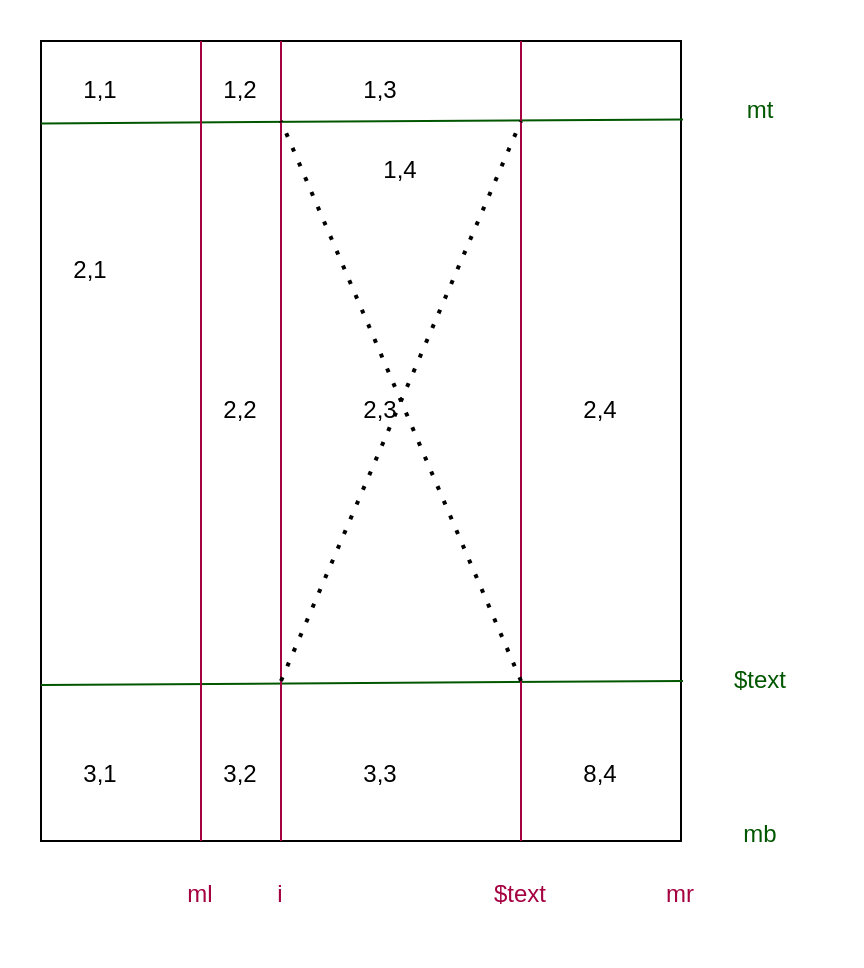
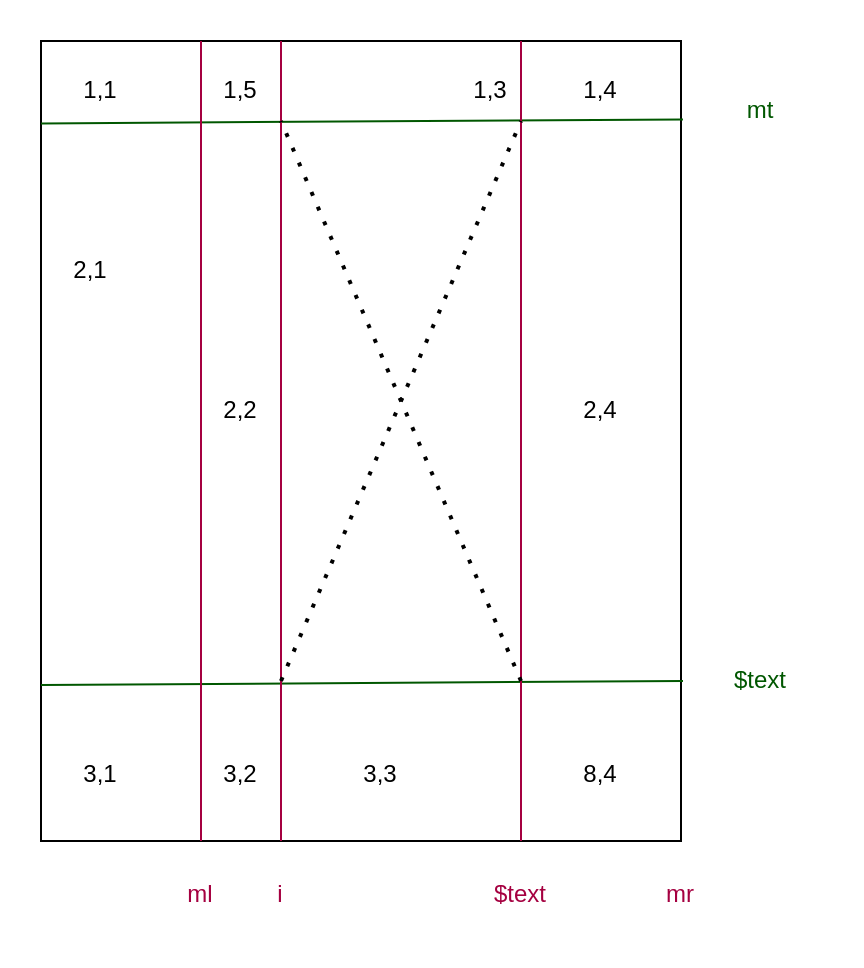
  <mxCell id="0" />
  <mxCell id="1" parent="0" />
  <mxCell id="2" value="" style="rounded=0;whiteSpace=wrap;html=1;" vertex="1" parent="1"><mxGeometry x="20" y="20" width="320" height="400" as="geometry" /></mxCell>
  <mxCell id="3" value="" style="endArrow=none;html=1;rounded=0;exitX=0;exitY=0.103;exitDx=0;exitDy=0;exitPerimeter=0;entryX=1.003;entryY=0.098;entryDx=0;entryDy=0;entryPerimeter=0;fillColor=#008a00;strokeColor=#005700;" edge="1" parent="1" source="2" target="2"><mxGeometry width="50" height="50" relative="1" as="geometry"><mxPoint x="420" y="120" as="sourcePoint" /><mxPoint x="470" y="70" as="targetPoint" /></mxGeometry></mxCell>
  <mxCell id="4" value="" style="endArrow=none;html=1;rounded=0;exitX=0;exitY=0.103;exitDx=0;exitDy=0;exitPerimeter=0;entryX=1.003;entryY=0.098;entryDx=0;entryDy=0;entryPerimeter=0;fillColor=#008a00;strokeColor=#005700;" edge="1" parent="1"><mxGeometry width="50" height="50" relative="1" as="geometry"><mxPoint x="20" y="342" as="sourcePoint" /><mxPoint x="341" y="340" as="targetPoint" /></mxGeometry></mxCell>
  <mxCell id="5" value="" style="endArrow=none;html=1;rounded=0;exitX=0.25;exitY=0;exitDx=0;exitDy=0;entryX=0.25;entryY=1;entryDx=0;entryDy=0;fillColor=#d80073;strokeColor=#A50040;" edge="1" parent="1" source="2" target="2"><mxGeometry width="50" height="50" relative="1" as="geometry"><mxPoint x="40" y="81" as="sourcePoint" /><mxPoint x="361" y="79" as="targetPoint" /></mxGeometry></mxCell>
  <mxCell id="6" value="" style="endArrow=none;html=1;rounded=0;exitX=0.25;exitY=0;exitDx=0;exitDy=0;entryX=0.25;entryY=1;entryDx=0;entryDy=0;fillColor=#d80073;strokeColor=#A50040;" edge="1" parent="1"><mxGeometry width="50" height="50" relative="1" as="geometry"><mxPoint x="140" y="20" as="sourcePoint" /><mxPoint x="140" y="420" as="targetPoint" /></mxGeometry></mxCell>
  <mxCell id="7" value="" style="endArrow=none;html=1;rounded=0;exitX=0.25;exitY=0;exitDx=0;exitDy=0;entryX=0.25;entryY=1;entryDx=0;entryDy=0;fillColor=#d80073;strokeColor=#A50040;" edge="1" parent="1"><mxGeometry width="50" height="50" relative="1" as="geometry"><mxPoint x="260" y="20" as="sourcePoint" /><mxPoint x="260" y="420" as="targetPoint" /></mxGeometry></mxCell>
  <mxCell id="8" value="mt" style="text;html=1;align=center;verticalAlign=middle;whiteSpace=wrap;rounded=0;fontColor=#005700;" vertex="1" parent="1"><mxGeometry x="350" y="40" width="60" height="30" as="geometry" /></mxCell>
  <mxCell id="9" value="$text" style="text;html=1;align=center;verticalAlign=middle;whiteSpace=wrap;rounded=0;fontColor=#005700;" vertex="1" parent="1"><mxGeometry x="350" y="325" width="60" height="30" as="geometry" /></mxCell>
- <mxCell id="10" value="mb" style="text;html=1;align=center;verticalAlign=middle;whiteSpace=wrap;rounded=0;fontColor=#005700;" vertex="1" parent="1"><mxGeometry x="350" y="402" width="60" height="30" as="geometry" /></mxCell>
  <mxCell id="11" value="ml" style="text;html=1;align=center;verticalAlign=middle;whiteSpace=wrap;rounded=0;fontColor=#A50040;" vertex="1" parent="1"><mxGeometry x="70" y="432" width="60" height="30" as="geometry" /></mxCell>
  <mxCell id="12" value="i" style="text;html=1;align=center;verticalAlign=middle;whiteSpace=wrap;rounded=0;fontColor=#A50040;" vertex="1" parent="1"><mxGeometry x="110" y="432" width="60" height="30" as="geometry" /></mxCell>
  <mxCell id="13" value="$text" style="text;html=1;align=center;verticalAlign=middle;whiteSpace=wrap;rounded=0;fontColor=#A50040;" vertex="1" parent="1"><mxGeometry x="230" y="432" width="60" height="30" as="geometry" /></mxCell>
  <mxCell id="14" value="mr" style="text;html=1;align=center;verticalAlign=middle;whiteSpace=wrap;rounded=0;fontColor=#A50040;" vertex="1" parent="1"><mxGeometry x="310" y="432" width="60" height="30" as="geometry" /></mxCell>
  <mxCell id="15" value="1,1" style="text;html=1;align=center;verticalAlign=middle;whiteSpace=wrap;rounded=0;" vertex="1" parent="1"><mxGeometry x="30" y="30" width="40" height="30" as="geometry" /></mxCell>
- <mxCell id="16" value="1,2" style="text;html=1;align=center;verticalAlign=middle;whiteSpace=wrap;rounded=0;" vertex="1" parent="1"><mxGeometry x="100" y="30" width="40" height="30" as="geometry" /></mxCell>
- <mxCell id="17" value="1,3" style="text;html=1;align=center;verticalAlign=middle;whiteSpace=wrap;rounded=0;" vertex="1" parent="1"><mxGeometry x="170" y="30" width="40" height="30" as="geometry" /></mxCell>
- <mxCell id="18" value="1,4" style="text;html=1;align=center;verticalAlign=middle;whiteSpace=wrap;rounded=0;" vertex="1" parent="1"><mxGeometry x="180" y="70" width="40" height="30" as="geometry" /></mxCell>
+ <mxCell id="16" value="1,5" style="text;html=1;align=center;verticalAlign=middle;whiteSpace=wrap;rounded=0;" vertex="1" parent="1"><mxGeometry x="100" y="30" width="40" height="30" as="geometry" /></mxCell>
+ <mxCell id="17" value="1,3" style="text;html=1;align=center;verticalAlign=middle;whiteSpace=wrap;rounded=0;" vertex="1" parent="1"><mxGeometry x="225" y="30" width="40" height="30" as="geometry" /></mxCell>
+ <mxCell id="18" value="1,4" style="text;html=1;align=center;verticalAlign=middle;whiteSpace=wrap;rounded=0;" vertex="1" parent="1"><mxGeometry x="280" y="30" width="40" height="30" as="geometry" /></mxCell>
  <mxCell id="19" value="2,1" style="text;html=1;align=center;verticalAlign=middle;whiteSpace=wrap;rounded=0;" vertex="1" parent="1"><mxGeometry x="25" y="120" width="40" height="30" as="geometry" /></mxCell>
  <mxCell id="20" value="2,2" style="text;html=1;align=center;verticalAlign=middle;whiteSpace=wrap;rounded=0;" vertex="1" parent="1"><mxGeometry x="100" y="190" width="40" height="30" as="geometry" /></mxCell>
- <mxCell id="21" value="2,3" style="text;html=1;align=center;verticalAlign=middle;whiteSpace=wrap;rounded=0;" vertex="1" parent="1"><mxGeometry x="170" y="190" width="40" height="30" as="geometry" /></mxCell>
  <mxCell id="22" value="2,4" style="text;html=1;align=center;verticalAlign=middle;whiteSpace=wrap;rounded=0;" vertex="1" parent="1"><mxGeometry x="280" y="190" width="40" height="30" as="geometry" /></mxCell>
  <mxCell id="23" value="3,1" style="text;html=1;align=center;verticalAlign=middle;whiteSpace=wrap;rounded=0;" vertex="1" parent="1"><mxGeometry x="30" y="372" width="40" height="30" as="geometry" /></mxCell>
  <mxCell id="24" value="3,2" style="text;html=1;align=center;verticalAlign=middle;whiteSpace=wrap;rounded=0;" vertex="1" parent="1"><mxGeometry x="100" y="372" width="40" height="30" as="geometry" /></mxCell>
  <mxCell id="25" value="3,3" style="text;html=1;align=center;verticalAlign=middle;whiteSpace=wrap;rounded=0;" vertex="1" parent="1"><mxGeometry x="170" y="372" width="40" height="30" as="geometry" /></mxCell>
  <mxCell id="26" value="8,4" style="text;html=1;align=center;verticalAlign=middle;whiteSpace=wrap;rounded=0;" vertex="1" parent="1"><mxGeometry x="280" y="372" width="40" height="30" as="geometry" /></mxCell>
  <mxCell id="27" value="" style="endArrow=none;dashed=1;html=1;dashPattern=1 3;strokeWidth=2;rounded=0;fontColor=#A8A8A8;" edge="1" parent="1"><mxGeometry width="50" height="50" relative="1" as="geometry"><mxPoint x="140" y="340" as="sourcePoint" /><mxPoint x="260" y="60" as="targetPoint" /></mxGeometry></mxCell>
  <mxCell id="28" value="" style="endArrow=none;dashed=1;html=1;dashPattern=1 3;strokeWidth=2;rounded=0;fontColor=#A8A8A8;entryX=1;entryY=1;entryDx=0;entryDy=0;" edge="1" parent="1" target="16"><mxGeometry width="50" height="50" relative="1" as="geometry"><mxPoint x="260" y="340" as="sourcePoint" /><mxPoint x="270" y="70" as="targetPoint" /></mxGeometry></mxCell>
